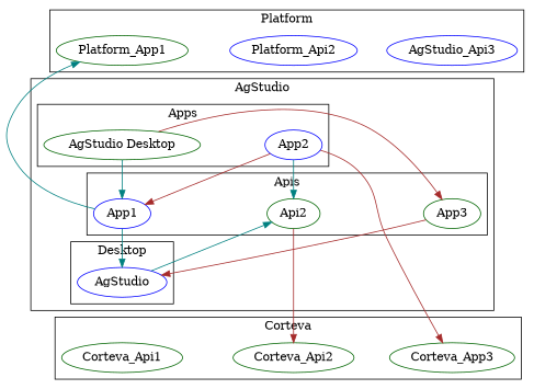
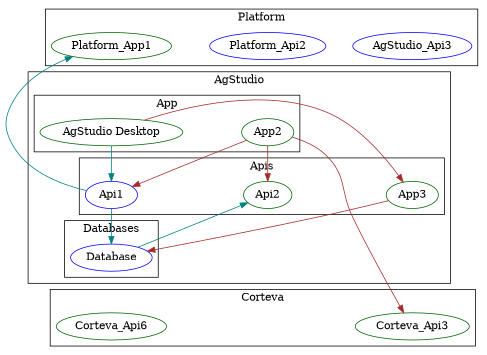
  digraph {
    rankdir=LR
    node [color=darkgreen]
    edge [constraint=false]
    "AgStudio Desktop"
-   App2 [color=blue]
-   Api1 [color=blue label=App1]
+   App2
+   Api1 [color=blue]
    Api2
    n5 [label=App3]
-   Database [color=blue label=AgStudio]
-   Corteva_Api1
-   Corteva_Api2
-   Corteva_Api3 [label=Corteva_App3]
+   Database [color=blue]
+   Corteva_Api1 [label=Corteva_Api6]
+   Corteva_Api3
    n10 [label=Platform_App1]
    Platform_Api2 [color=blue]
    n12 [color=blue label=AgStudio_Api3]
    subgraph cluster_1 {
      label=AgStudio
      subgraph cluster_2 {
-       label=Apps
+       label=App
        rank=same
        "AgStudio Desktop"
        App2
      }
      subgraph cluster_3 {
        label=Apis
        rank=same
        Api1
        Api2
        n5
      }
      subgraph cluster_4 {
-       label=Desktop
+       label=Databases
        rank=same
        Database
      }
    }
    subgraph cluster_5 {
      label=Corteva
      rank=same
      Corteva_Api1
-     Corteva_Api2
      Corteva_Api3
    }
    subgraph cluster_6 {
      label=Platform
      rank=same
      n10
      Platform_Api2
      n12
    }
    "AgStudio Desktop" -> App2 [dir=none style=invisible constraint=""]
    "AgStudio Desktop" -> Api1 [color=teal]
    "AgStudio Desktop" -> n5 [color=brown]
    App2 -> Api1 [color=brown]
-   App2 -> Api2 [color=teal]
+   App2 -> Api2 [color=brown]
    App2 -> Corteva_Api3 [color=brown]
    Api1 -> Api2 [dir=none style=invisible constraint=""]
    Api1 -> Database [color=teal]
    Api1 -> n10 [color=teal]
    Api2 -> n5 [dir=none style=invisible constraint=""]
-   Api2 -> Corteva_Api2 [color=brown]
    n5 -> Database [color=brown]
    Database -> Api2 [color=teal]
-   Corteva_Api1 -> Corteva_Api2 [dir=none style=invisible constraint=""]
-   Corteva_Api2 -> Corteva_Api3 [dir=none style=invisible constraint=""]
    n10 -> Platform_Api2 [dir=none style=invisible constraint=""]
    Platform_Api2 -> n12 [dir=none style=invisible constraint=""]
  }
